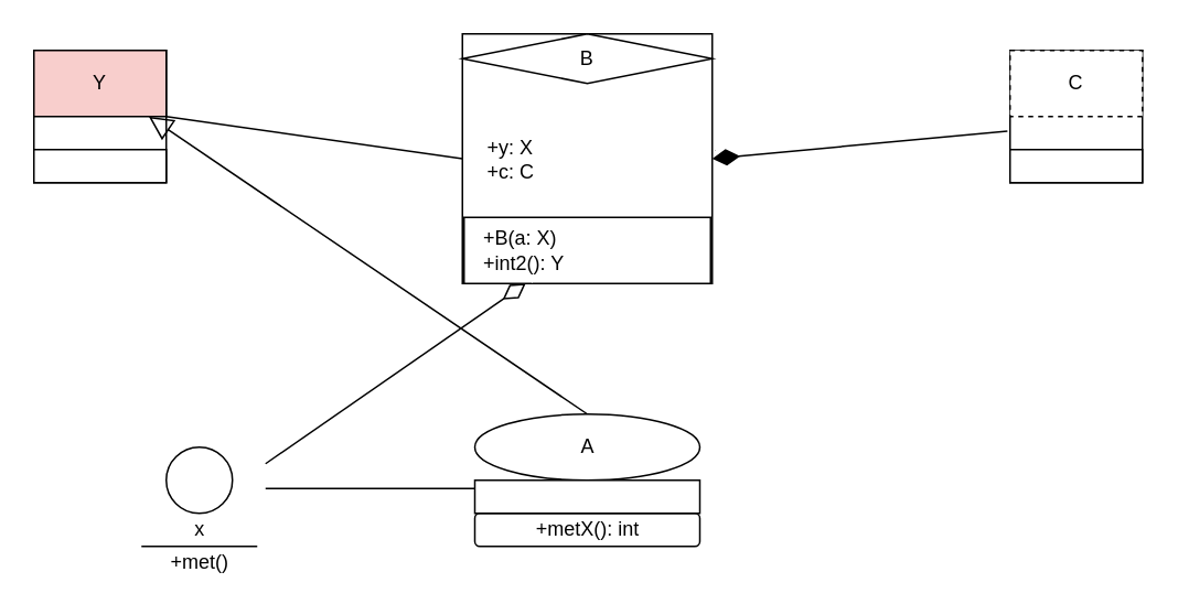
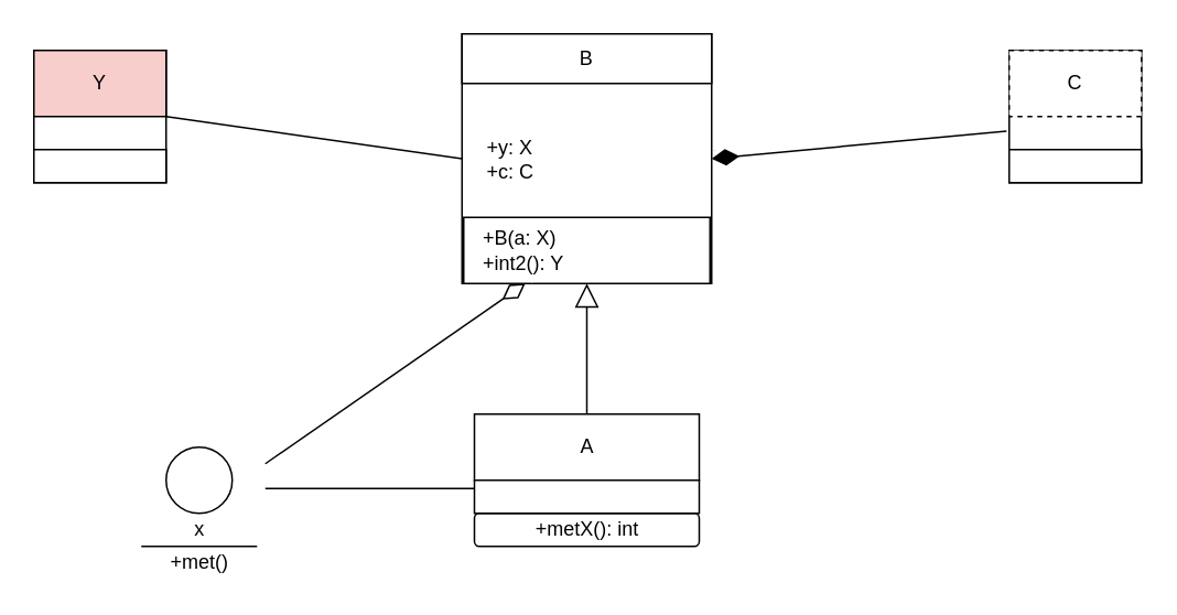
  <mxCell id="0" />
  <mxCell id="1" parent="0" />
  <mxCell id="2" value="&lt;blockquote style=&quot;margin: 0 0 0 40px ; border: none ; padding: 0px&quot;&gt;&lt;/blockquote&gt;&lt;span&gt;&amp;nbsp; &amp;nbsp; +y: X&lt;/span&gt;&lt;br&gt;&amp;nbsp; &amp;nbsp; +c: C" style="whiteSpace=wrap;html=1;aspect=fixed;align=left;" vertex="1" parent="1"><mxGeometry x="279" y="20" width="151" height="151" as="geometry" /></mxCell>
- <mxCell id="3" value="B" style="rhombus;whiteSpace=wrap;html=1;" vertex="1" parent="1"><mxGeometry x="279" y="20" width="151" height="30" as="geometry" /></mxCell>
+ <mxCell id="3" value="B" style="rounded=0;whiteSpace=wrap;html=1;" vertex="1" parent="1"><mxGeometry x="279" y="20" width="151" height="30" as="geometry" /></mxCell>
  <mxCell id="4" value="&amp;nbsp; &amp;nbsp;+B(a: X)&lt;br&gt;&amp;nbsp; &amp;nbsp;+int2(): Y" style="rounded=0;whiteSpace=wrap;html=1;align=left;" vertex="1" parent="1"><mxGeometry x="280" y="131" width="149" height="40" as="geometry" /></mxCell>
  <mxCell id="5" value="" style="whiteSpace=wrap;html=1;aspect=fixed;" vertex="1" parent="1"><mxGeometry x="610" y="30" width="80" height="80" as="geometry" /></mxCell>
  <mxCell id="6" value="C" style="rounded=0;whiteSpace=wrap;html=1;dashed=1;" vertex="1" parent="1"><mxGeometry x="610" y="30" width="80" height="40" as="geometry" /></mxCell>
  <mxCell id="7" value="" style="rounded=0;whiteSpace=wrap;html=1;" vertex="1" parent="1"><mxGeometry x="610" y="90" width="80" height="20" as="geometry" /></mxCell>
  <mxCell id="8" value="" style="whiteSpace=wrap;html=1;aspect=fixed;" vertex="1" parent="1"><mxGeometry x="20" y="30" width="80" height="80" as="geometry" /></mxCell>
  <mxCell id="9" value="Y" style="rounded=0;whiteSpace=wrap;html=1;fillColor=#f8cecc;" vertex="1" parent="1"><mxGeometry x="20" y="30" width="80" height="40" as="geometry" /></mxCell>
  <mxCell id="10" value="" style="rounded=0;whiteSpace=wrap;html=1;" vertex="1" parent="1"><mxGeometry x="20" y="90" width="80" height="20" as="geometry" /></mxCell>
- <mxCell id="11" value="A" style="ellipse;whiteSpace=wrap;html=1;" vertex="1" parent="1"><mxGeometry x="286.5" y="250" width="136" height="40" as="geometry" /></mxCell>
+ <mxCell id="11" value="A" style="rounded=0;whiteSpace=wrap;html=1;" vertex="1" parent="1"><mxGeometry x="286.5" y="250" width="136" height="40" as="geometry" /></mxCell>
  <mxCell id="12" value="+metX(): int" style="whiteSpace=wrap;html=1;rounded=1;" vertex="1" parent="1"><mxGeometry x="286.5" y="310" width="136" height="20" as="geometry" /></mxCell>
  <mxCell id="13" value="" style="rounded=0;whiteSpace=wrap;html=1;" vertex="1" parent="1"><mxGeometry x="286.5" y="290" width="136" height="20" as="geometry" /></mxCell>
  <mxCell id="14" value="" style="ellipse;whiteSpace=wrap;html=1;aspect=fixed;" vertex="1" parent="1"><mxGeometry x="100" y="270" width="40" height="40" as="geometry" /></mxCell>
  <mxCell id="15" value="" style="endArrow=none;html=1;" edge="1" parent="1"><mxGeometry width="50" height="50" relative="1" as="geometry"><mxPoint x="85" y="330" as="sourcePoint" /><mxPoint x="155" y="330" as="targetPoint" /></mxGeometry></mxCell>
  <mxCell id="16" value="x" style="text;html=1;align=center;verticalAlign=middle;resizable=0;points=[];autosize=1;" vertex="1" parent="1"><mxGeometry x="110" y="310" width="20" height="20" as="geometry" /></mxCell>
  <mxCell id="17" value="+met()" style="text;html=1;align=center;verticalAlign=middle;resizable=0;points=[];autosize=1;" vertex="1" parent="1"><mxGeometry x="90" y="330" width="60" height="20" as="geometry" /></mxCell>
  <mxCell id="18" value="" style="endArrow=none;html=1;entryX=0;entryY=0.5;entryDx=0;entryDy=0;exitX=1;exitY=0.5;exitDx=0;exitDy=0;" edge="1" parent="1" source="8" target="2"><mxGeometry width="50" height="50" relative="1" as="geometry"><mxPoint x="330" y="150" as="sourcePoint" /><mxPoint x="380" y="100" as="targetPoint" /></mxGeometry></mxCell>
  <mxCell id="19" value="1" style="endArrow=none;html=1;endSize=12;startArrow=diamondThin;startSize=14;startFill=1;align=left;verticalAlign=bottom;exitX=1;exitY=0.5;exitDx=0;exitDy=0;entryX=-0.02;entryY=0.61;entryDx=0;entryDy=0;entryPerimeter=0;rounded=1;endFill=0;fontSize=1;" edge="1" parent="1" source="2" target="5"><mxGeometry x="-1" y="3" relative="1" as="geometry"><mxPoint x="440" y="210" as="sourcePoint" /><mxPoint x="600" y="210" as="targetPoint" /></mxGeometry></mxCell>
  <mxCell id="20" value="1" style="endArrow=none;html=1;endSize=12;startArrow=diamondThin;startSize=14;startFill=0;align=left;verticalAlign=bottom;exitX=0.25;exitY=1;exitDx=0;exitDy=0;rounded=1;endFill=0;fontSize=1;" edge="1" parent="1" source="4"><mxGeometry x="-1" y="3" relative="1" as="geometry"><mxPoint x="70" y="171" as="sourcePoint" /><mxPoint x="160" y="280" as="targetPoint" /></mxGeometry></mxCell>
  <mxCell id="21" value="" style="endArrow=none;html=1;fontSize=1;entryX=0;entryY=0.25;entryDx=0;entryDy=0;" edge="1" parent="1" target="13"><mxGeometry width="50" height="50" relative="1" as="geometry"><mxPoint x="160" y="295" as="sourcePoint" /><mxPoint x="380" y="300" as="targetPoint" /></mxGeometry></mxCell>
- <mxCell id="22" value="" style="endArrow=block;endFill=0;endSize=12;html=1;fontSize=1;exitX=0.5;exitY=0;exitDx=0;exitDy=0;" edge="1" parent="1" source="11" target="9"><mxGeometry width="160" relative="1" as="geometry"><mxPoint x="270" y="330" as="sourcePoint" /><mxPoint x="430" y="330" as="targetPoint" /></mxGeometry></mxCell>
+ <mxCell id="22" value="" style="endArrow=block;endFill=0;endSize=12;html=1;fontSize=1;exitX=0.5;exitY=0;exitDx=0;exitDy=0;entryX=0.5;entryY=1;entryDx=0;entryDy=0;" edge="1" parent="1" source="11" target="4"><mxGeometry width="160" relative="1" as="geometry"><mxPoint x="270" y="330" as="sourcePoint" /><mxPoint x="430" y="330" as="targetPoint" /></mxGeometry></mxCell>
